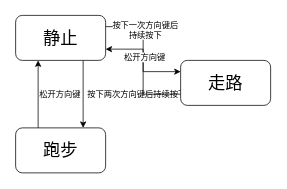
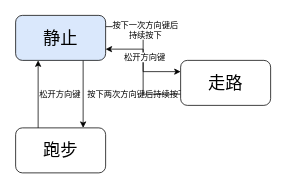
  <mxCell id="0" />
  <mxCell id="1" parent="0" />
  <mxCell id="2" style="edgeStyle=orthogonalEdgeStyle;rounded=0;orthogonalLoop=1;jettySize=auto;html=1;exitX=1;exitY=0.25;exitDx=0;exitDy=0;entryX=0;entryY=0.25;entryDx=0;entryDy=0;" edge="1" parent="1" source="6" target="9"><mxGeometry relative="1" as="geometry" /></mxCell>
  <mxCell id="3" value="按下一次方向键后&lt;br&gt;持续按下" style="edgeLabel;html=1;align=center;verticalAlign=bottom;resizable=0;points=[];" vertex="1" connectable="0" parent="2"><mxGeometry x="-0.138" y="2" relative="1" as="geometry"><mxPoint as="offset" /></mxGeometry></mxCell>
  <mxCell id="4" style="edgeStyle=orthogonalEdgeStyle;rounded=0;orthogonalLoop=1;jettySize=auto;html=1;exitX=0.75;exitY=1;exitDx=0;exitDy=0;entryX=0.75;entryY=0;entryDx=0;entryDy=0;" edge="1" parent="1" source="6" target="11"><mxGeometry relative="1" as="geometry" /></mxCell>
  <mxCell id="5" value="按下两次方向键后持续按下" style="edgeLabel;html=1;align=left;verticalAlign=middle;resizable=0;points=[];" vertex="1" connectable="0" parent="4"><mxGeometry x="-0.026" y="4" relative="1" as="geometry"><mxPoint as="offset" /></mxGeometry></mxCell>
- <mxCell id="6" value="&lt;font style=&quot;font-size: 23px&quot;&gt;静止&lt;br&gt;&lt;/font&gt;" style="rounded=1;whiteSpace=wrap;html=1;" vertex="1" parent="1"><mxGeometry x="20" y="20" width="120" height="60" as="geometry" /></mxCell>
+ <mxCell id="6" value="&lt;font style=&quot;font-size: 23px&quot;&gt;静止&lt;br&gt;&lt;/font&gt;" style="rounded=1;whiteSpace=wrap;html=1;fillColor=#dae8fc;" vertex="1" parent="1"><mxGeometry x="20" y="20" width="120" height="60" as="geometry" /></mxCell>
  <mxCell id="7" style="edgeStyle=orthogonalEdgeStyle;rounded=0;orthogonalLoop=1;jettySize=auto;html=1;exitX=0;exitY=0.75;exitDx=0;exitDy=0;entryX=1;entryY=0.75;entryDx=0;entryDy=0;" edge="1" parent="1" source="9" target="6"><mxGeometry relative="1" as="geometry" /></mxCell>
  <mxCell id="8" value="松开方向键" style="edgeLabel;html=1;align=center;verticalAlign=bottom;resizable=0;points=[];" vertex="1" connectable="0" parent="7"><mxGeometry x="0.138" y="-1" relative="1" as="geometry"><mxPoint as="offset" /></mxGeometry></mxCell>
  <mxCell id="9" value="&lt;font style=&quot;font-size: 23px&quot;&gt;走路&lt;br&gt;&lt;/font&gt;" style="rounded=1;whiteSpace=wrap;html=1;" vertex="1" parent="1"><mxGeometry x="240" y="80" width="120" height="60" as="geometry" /></mxCell>
  <mxCell id="10" value="&lt;div&gt;松开方向键&lt;/div&gt;" style="edgeStyle=orthogonalEdgeStyle;rounded=0;orthogonalLoop=1;jettySize=auto;html=1;exitX=0.25;exitY=0;exitDx=0;exitDy=0;entryX=0.25;entryY=1;entryDx=0;entryDy=0;align=left;" edge="1" parent="1" source="11" target="6"><mxGeometry relative="1" as="geometry" /></mxCell>
  <mxCell id="11" value="&lt;font style=&quot;font-size: 23px&quot;&gt;跑步&lt;br&gt;&lt;/font&gt;" style="rounded=1;whiteSpace=wrap;html=1;" vertex="1" parent="1"><mxGeometry x="20" y="170" width="120" height="60" as="geometry" /></mxCell>
